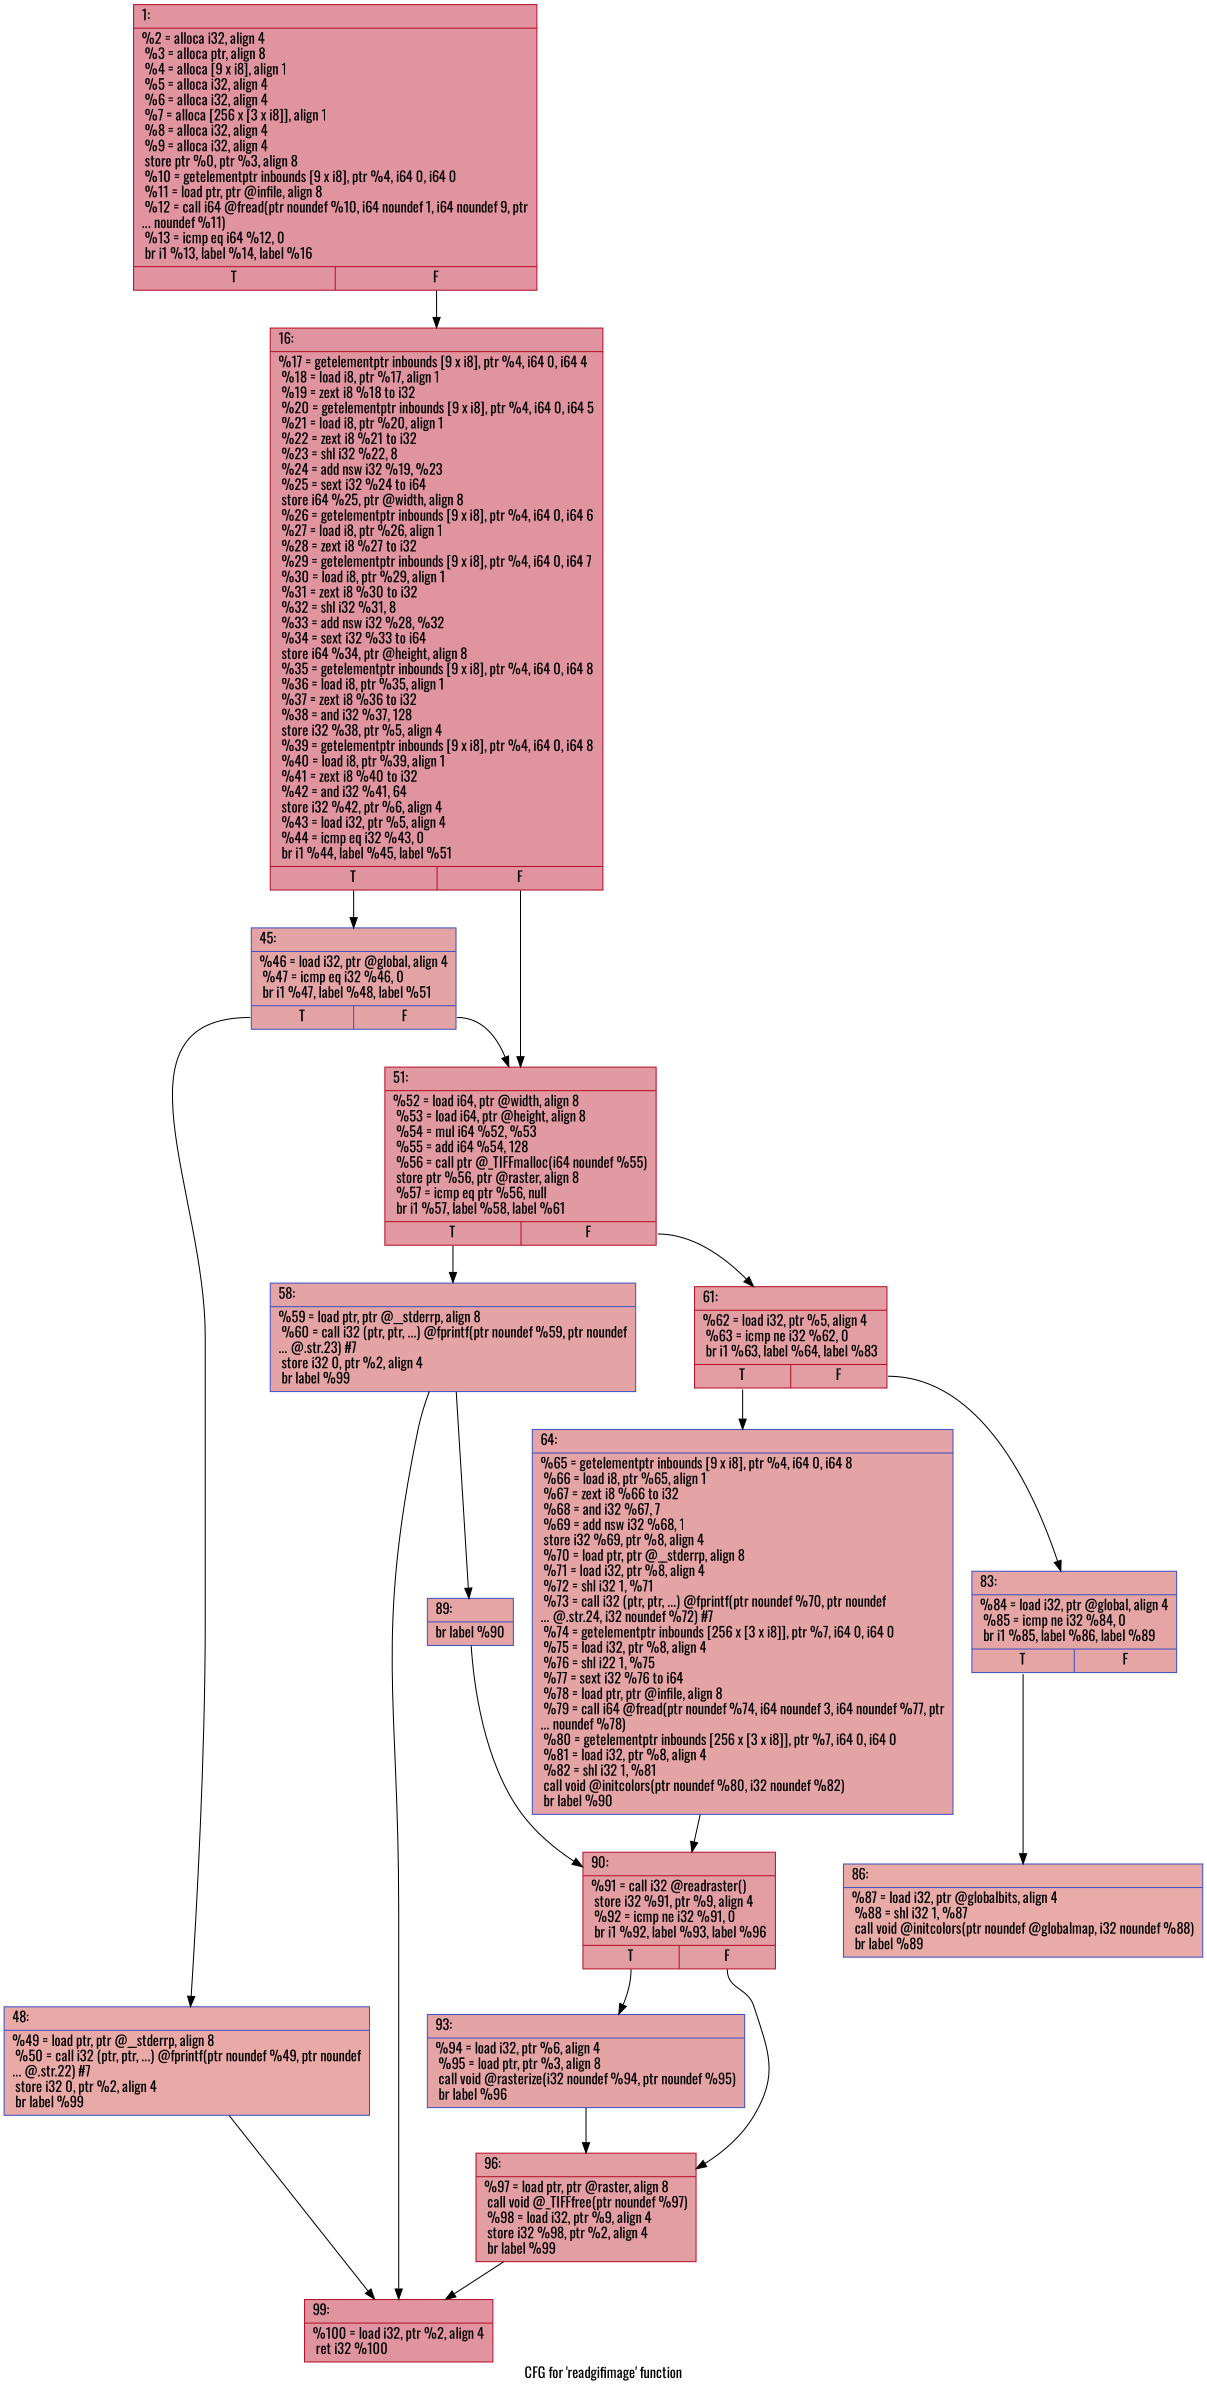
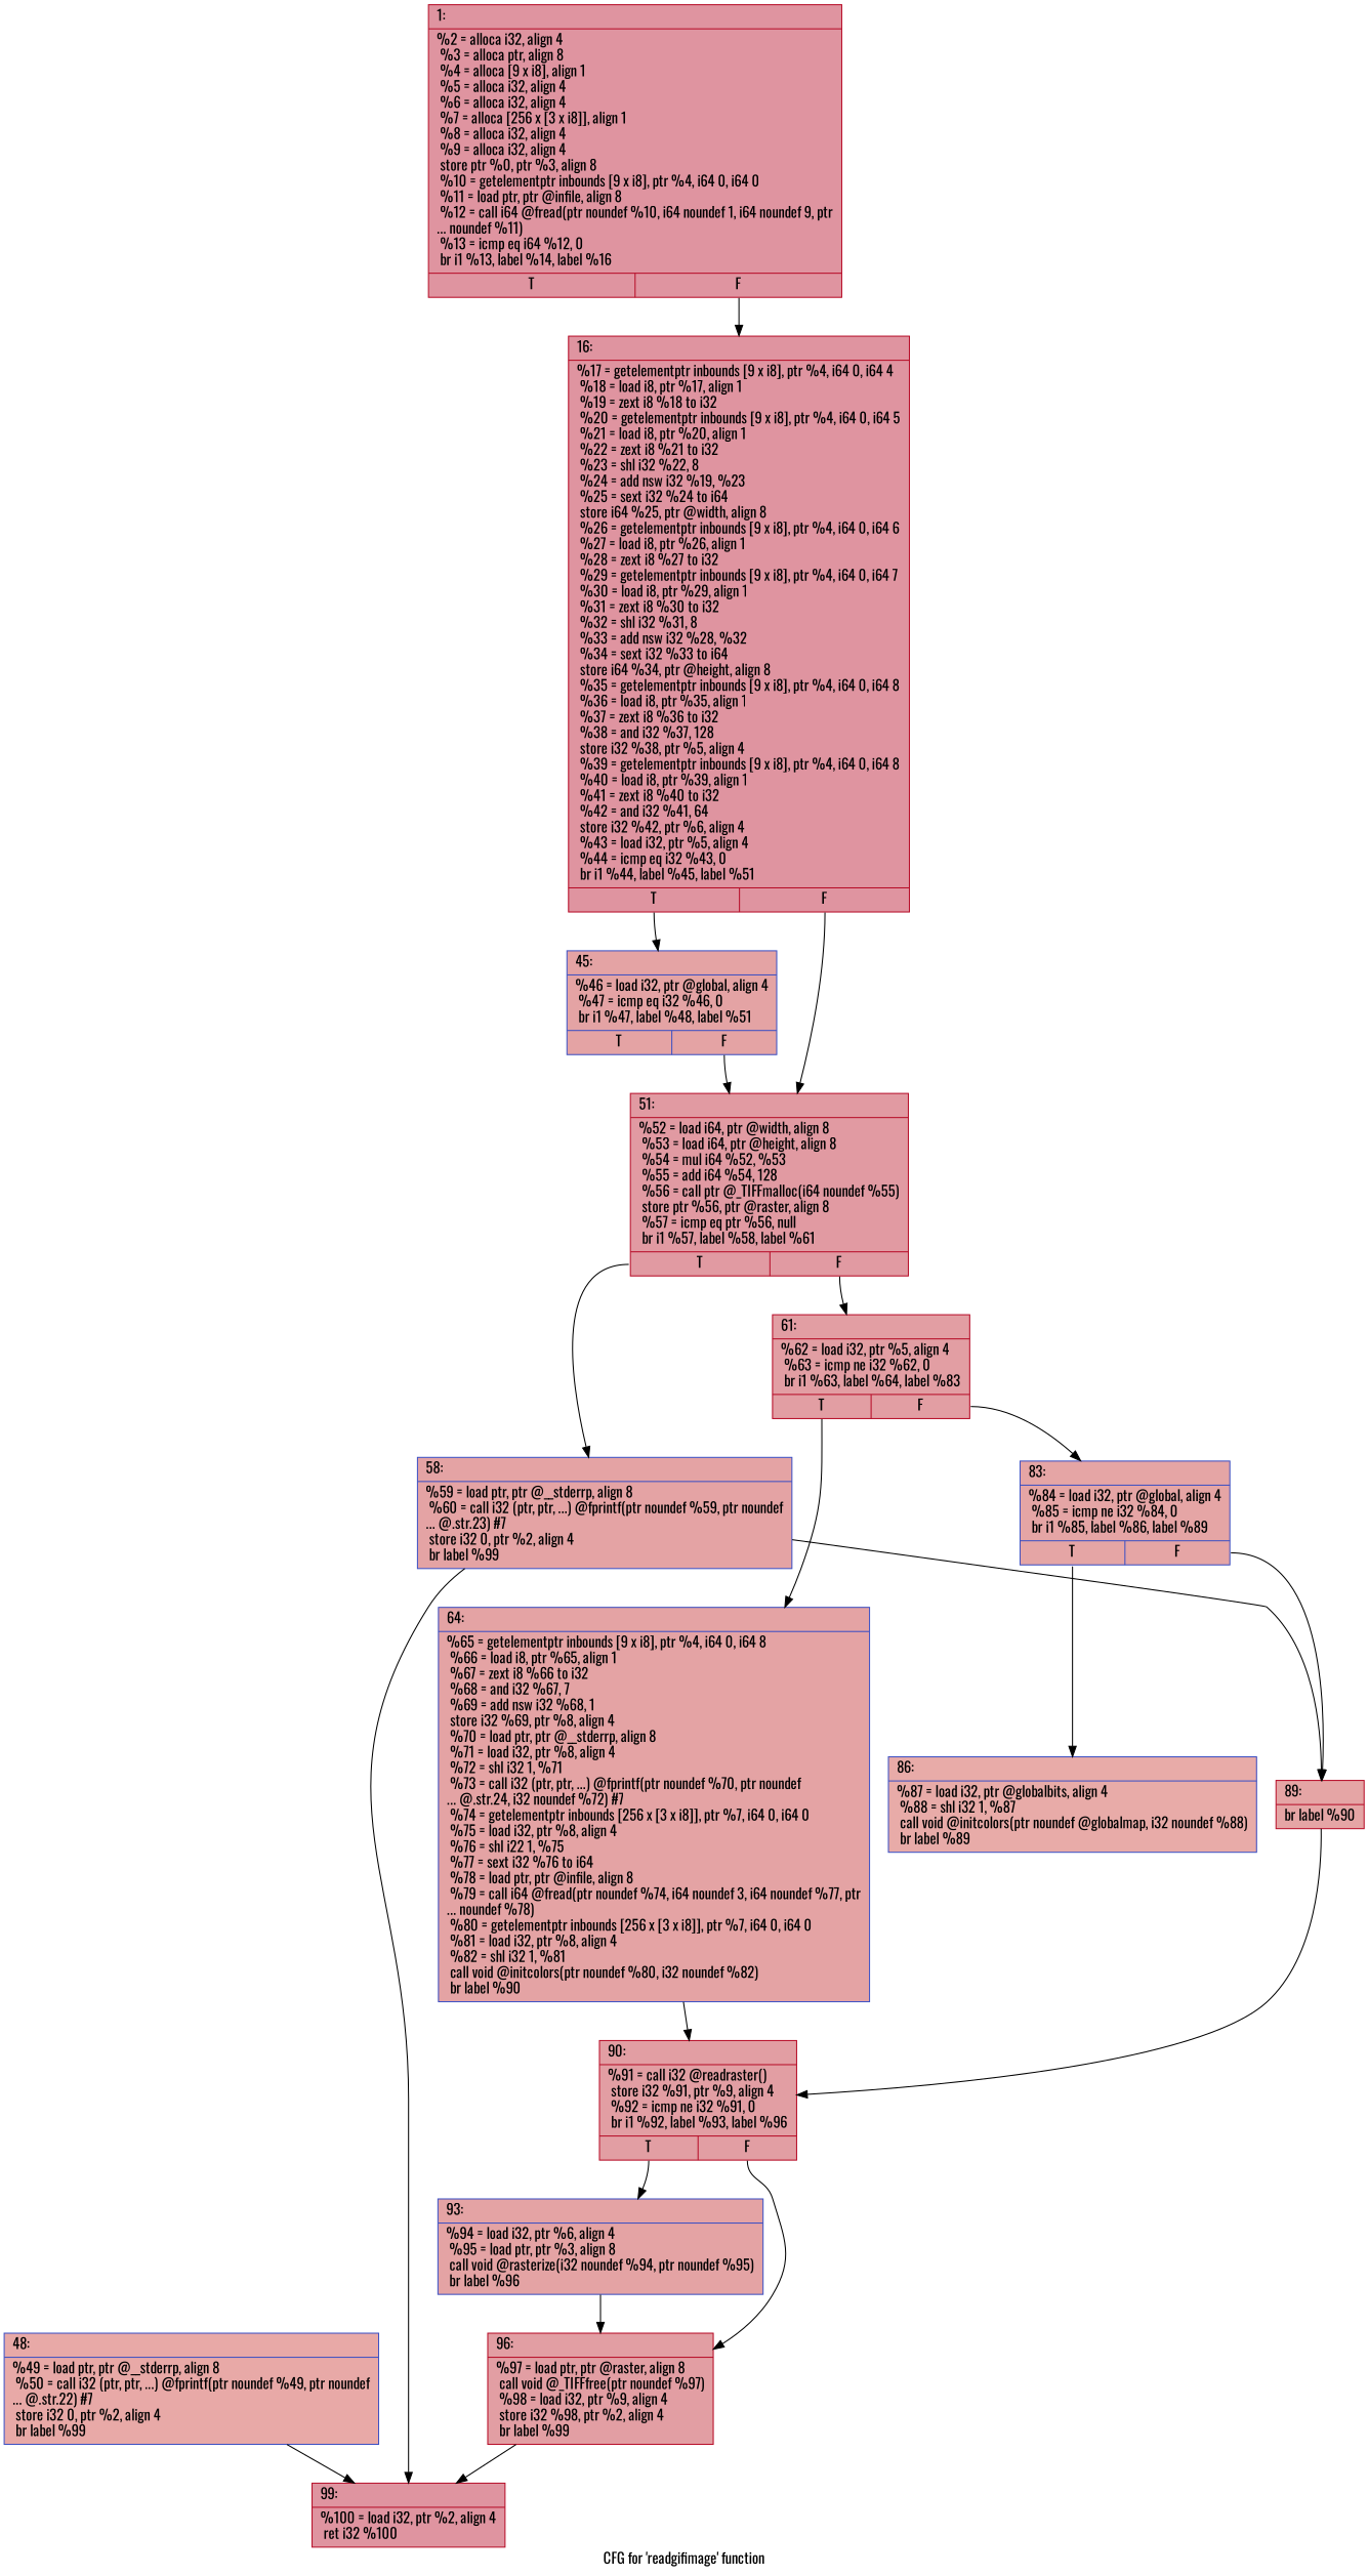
  digraph {
    fontname=Oswald
    label="CFG for 'readgifimage' function"
    node [color="#3d50c3ff" fillcolor="#c32e3170" fontname=Oswald shape=record style=filled]
    edge [fontname=Oswald]
    n1 [color="#b70d28ff" fillcolor="#b70d2870" label="{1:\l|  %2 = alloca i32, align 4\l  %3 = alloca ptr, align 8\l  %4 = alloca [9 x i8], align 1\l  %5 = alloca i32, align 4\l  %6 = alloca i32, align 4\l  %7 = alloca [256 x [3 x i8]], align 1\l  %8 = alloca i32, align 4\l  %9 = alloca i32, align 4\l  store ptr %0, ptr %3, align 8\l  %10 = getelementptr inbounds [9 x i8], ptr %4, i64 0, i64 0\l  %11 = load ptr, ptr @infile, align 8\l  %12 = call i64 @fread(ptr noundef %10, i64 noundef 1, i64 noundef 9, ptr\l... noundef %11)\l  %13 = icmp eq i64 %12, 0\l  br i1 %13, label %14, label %16\l|{<s0>T|<s1>F}}"]
    n2 [color="#b70d28ff" fillcolor="#b70d2870" label="{16:\l|  %17 = getelementptr inbounds [9 x i8], ptr %4, i64 0, i64 4\l  %18 = load i8, ptr %17, align 1\l  %19 = zext i8 %18 to i32\l  %20 = getelementptr inbounds [9 x i8], ptr %4, i64 0, i64 5\l  %21 = load i8, ptr %20, align 1\l  %22 = zext i8 %21 to i32\l  %23 = shl i32 %22, 8\l  %24 = add nsw i32 %19, %23\l  %25 = sext i32 %24 to i64\l  store i64 %25, ptr @width, align 8\l  %26 = getelementptr inbounds [9 x i8], ptr %4, i64 0, i64 6\l  %27 = load i8, ptr %26, align 1\l  %28 = zext i8 %27 to i32\l  %29 = getelementptr inbounds [9 x i8], ptr %4, i64 0, i64 7\l  %30 = load i8, ptr %29, align 1\l  %31 = zext i8 %30 to i32\l  %32 = shl i32 %31, 8\l  %33 = add nsw i32 %28, %32\l  %34 = sext i32 %33 to i64\l  store i64 %34, ptr @height, align 8\l  %35 = getelementptr inbounds [9 x i8], ptr %4, i64 0, i64 8\l  %36 = load i8, ptr %35, align 1\l  %37 = zext i8 %36 to i32\l  %38 = and i32 %37, 128\l  store i32 %38, ptr %5, align 4\l  %39 = getelementptr inbounds [9 x i8], ptr %4, i64 0, i64 8\l  %40 = load i8, ptr %39, align 1\l  %41 = zext i8 %40 to i32\l  %42 = and i32 %41, 64\l  store i32 %42, ptr %6, align 4\l  %43 = load i32, ptr %5, align 4\l  %44 = icmp eq i32 %43, 0\l  br i1 %44, label %45, label %51\l|{<s0>T|<s1>F}}"]
    n3 [label="{45:\l|  %46 = load i32, ptr @global, align 4\l  %47 = icmp eq i32 %46, 0\l  br i1 %47, label %48, label %51\l|{<s0>T|<s1>F}}"]
    n4 [color="#b70d28ff" fillcolor="#bb1b2c70" label="{51:\l|  %52 = load i64, ptr @width, align 8\l  %53 = load i64, ptr @height, align 8\l  %54 = mul i64 %52, %53\l  %55 = add i64 %54, 128\l  %56 = call ptr @_TIFFmalloc(i64 noundef %55)\l  store ptr %56, ptr @raster, align 8\l  %57 = icmp eq ptr %56, null\l  br i1 %57, label %58, label %61\l|{<s0>T|<s1>F}}"]
    n5 [color="#b70d28ff" fillcolor="#b70d2870" label="{99:\l|  %100 = load i32, ptr %2, align 4\l  ret i32 %100\l}"]
    n6 [fillcolor="#ca3b3770" label="{48:\l|  %49 = load ptr, ptr @__stderrp, align 8\l  %50 = call i32 (ptr, ptr, ...) @fprintf(ptr noundef %49, ptr noundef\l... @.str.22) #7\l  store i32 0, ptr %2, align 4\l  br label %99\l}"]
    n7 [label="{58:\l|  %59 = load ptr, ptr @__stderrp, align 8\l  %60 = call i32 (ptr, ptr, ...) @fprintf(ptr noundef %59, ptr noundef\l... @.str.23) #7\l  store i32 0, ptr %2, align 4\l  br label %99\l}"]
    n8 [color="#b70d28ff" fillcolor="#be242e70" label="{61:\l|  %62 = load i32, ptr %5, align 4\l  %63 = icmp ne i32 %62, 0\l  br i1 %63, label %64, label %83\l|{<s0>T|<s1>F}}"]
-   n9 [fillcolor="#c5333470" label="{89:\l|  br label %90\l}"]
+   n9 [color="#b70d28ff" fillcolor="#c5333470" label="{89:\l|  br label %90\l}"]
    n10 [label="{64:\l|  %65 = getelementptr inbounds [9 x i8], ptr %4, i64 0, i64 8\l  %66 = load i8, ptr %65, align 1\l  %67 = zext i8 %66 to i32\l  %68 = and i32 %67, 7\l  %69 = add nsw i32 %68, 1\l  store i32 %69, ptr %8, align 4\l  %70 = load ptr, ptr @__stderrp, align 8\l  %71 = load i32, ptr %8, align 4\l  %72 = shl i32 1, %71\l  %73 = call i32 (ptr, ptr, ...) @fprintf(ptr noundef %70, ptr noundef\l... @.str.24, i32 noundef %72) #7\l  %74 = getelementptr inbounds [256 x [3 x i8]], ptr %7, i64 0, i64 0\l  %75 = load i32, ptr %8, align 4\l  %76 = shl i22 1, %75\l  %77 = sext i32 %76 to i64\l  %78 = load ptr, ptr @infile, align 8\l  %79 = call i64 @fread(ptr noundef %74, i64 noundef 3, i64 noundef %77, ptr\l... noundef %78)\l  %80 = getelementptr inbounds [256 x [3 x i8]], ptr %7, i64 0, i64 0\l  %81 = load i32, ptr %8, align 4\l  %82 = shl i32 1, %81\l  call void @initcolors(ptr noundef %80, i32 noundef %82)\l  br label %90\l}"]
    n11 [fillcolor="#c5333470" label="{83:\l|  %84 = load i32, ptr @global, align 4\l  %85 = icmp ne i32 %84, 0\l  br i1 %85, label %86, label %89\l|{<s0>T|<s1>F}}"]
    n12 [color="#b70d28ff" fillcolor="#be242e70" label="{90:\l|  %91 = call i32 @readraster()\l  store i32 %91, ptr %9, align 4\l  %92 = icmp ne i32 %91, 0\l  br i1 %92, label %93, label %96\l|{<s0>T|<s1>F}}"]
    n13 [fillcolor="#cc403a70" label="{86:\l|  %87 = load i32, ptr @globalbits, align 4\l  %88 = shl i32 1, %87\l  call void @initcolors(ptr noundef @globalmap, i32 noundef %88)\l  br label %89\l}"]
    n14 [label="{93:\l|  %94 = load i32, ptr %6, align 4\l  %95 = load ptr, ptr %3, align 8\l  call void @rasterize(i32 noundef %94, ptr noundef %95)\l  br label %96\l}"]
    n15 [color="#b70d28ff" fillcolor="#be242e70" label="{96:\l|  %97 = load ptr, ptr @raster, align 8\l  call void @_TIFFfree(ptr noundef %97)\l  %98 = load i32, ptr %9, align 4\l  store i32 %98, ptr %2, align 4\l  br label %99\l}"]
    n1 -> n2 [tailport=s1]
    n2 -> n3 [tailport=s0]
    n2 -> n4 [tailport=s1]
    n3 -> n4 [tailport=s1]
-   n3 -> n6 [tailport=s0]
    n4 -> n7 [tailport=s0]
    n4 -> n8 [tailport=s1]
    n6 -> n5
    n7 -> n5
    n7 -> n9
    n8 -> n10 [tailport=s0]
    n8 -> n11 [tailport=s1]
    n9 -> n12
    n10 -> n12
+   n11 -> n9 [tailport=s1]
    n11 -> n13 [tailport=s0]
    n12 -> n14 [tailport=s0]
    n12 -> n15 [tailport=s1]
    n14 -> n15
    n15 -> n5
  }
